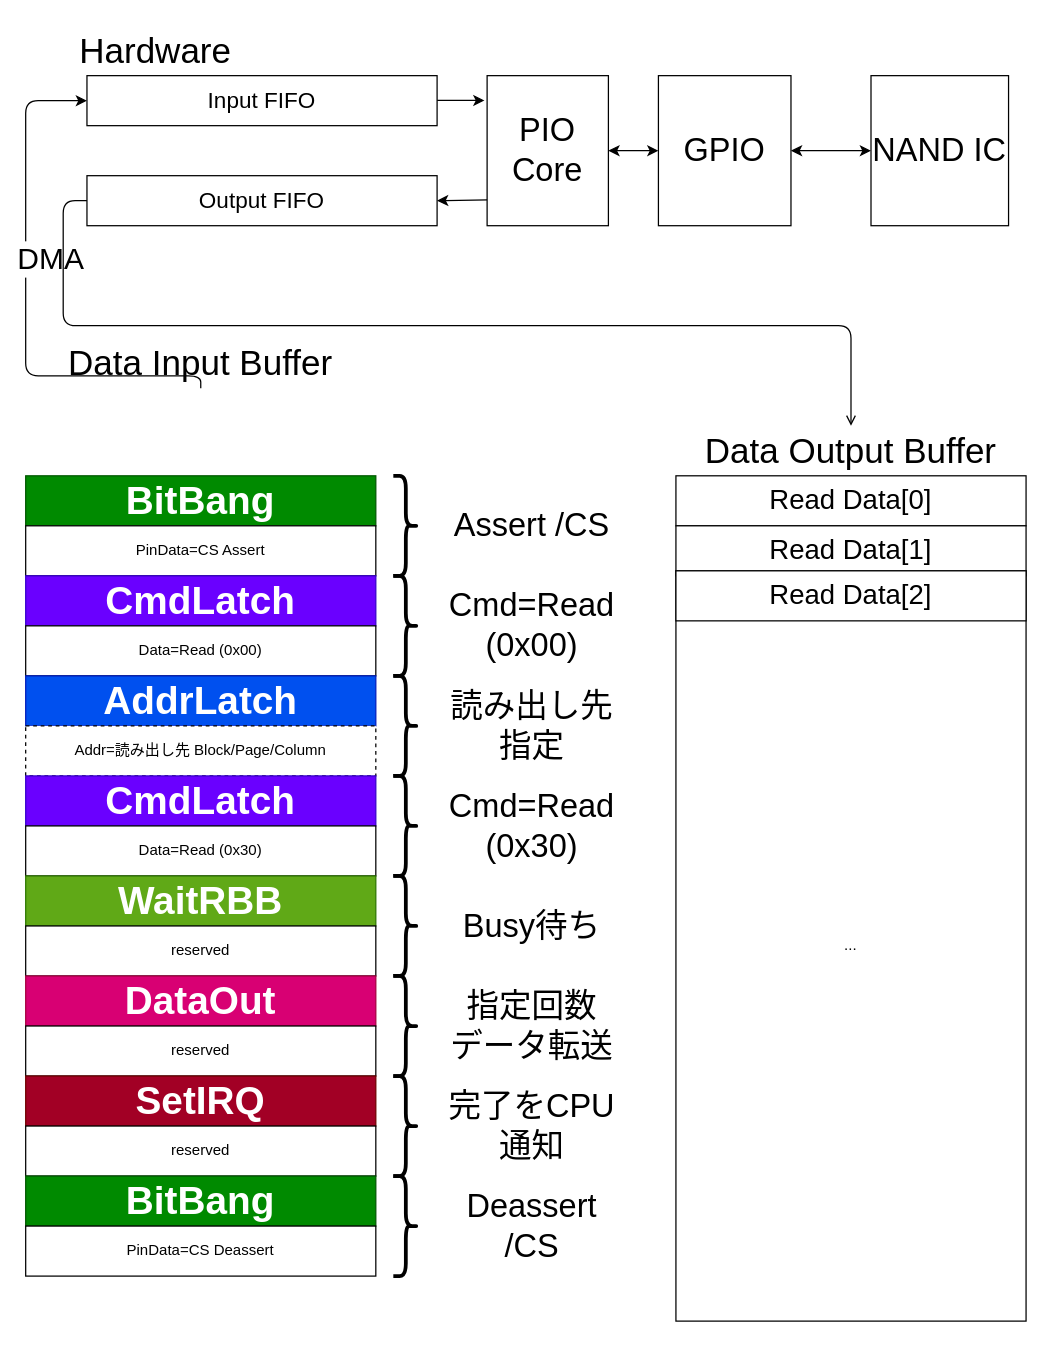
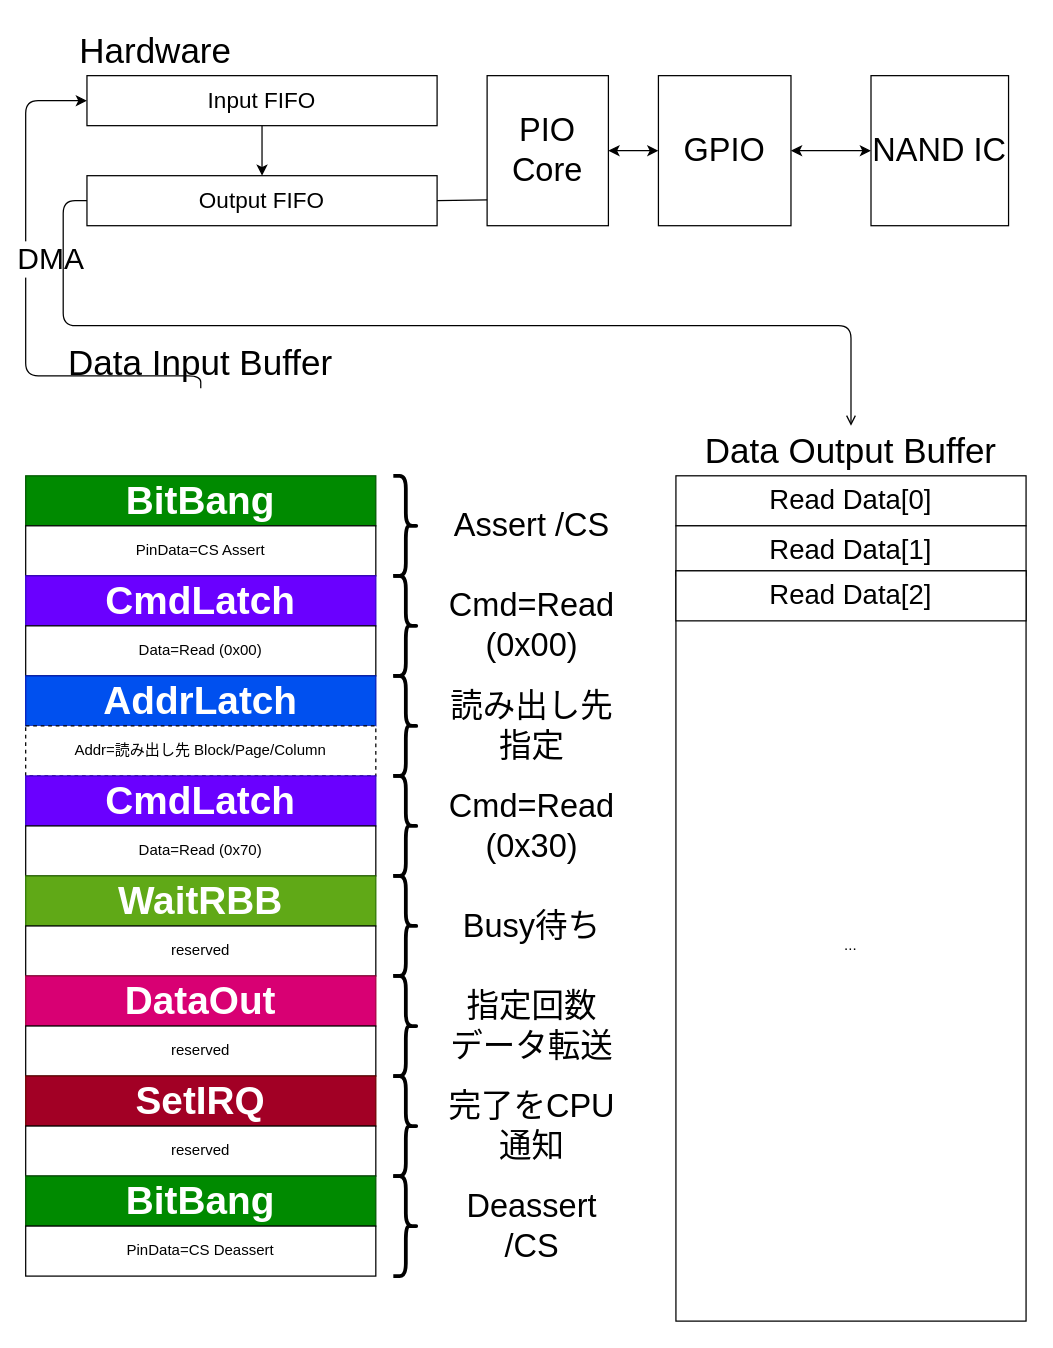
  <mxCell id="0" />
  <mxCell id="1" parent="0" />
  <mxCell id="2" value="DMA" style="edgeStyle=none;html=1;entryX=0;entryY=0.5;entryDx=0;entryDy=0;fontSize=24;" parent="1" source="3" target="41" edge="1"><mxGeometry x="0.158" y="-20" relative="1" as="geometry"><Array as="points"><mxPoint x="160" y="300" /><mxPoint x="20" y="300" /><mxPoint x="20" y="80" /></Array><mxPoint as="offset" /></mxGeometry></mxCell>
  <mxCell id="3" value="Data Input Buffer" style="text;html=1;strokeColor=none;fillColor=none;align=center;verticalAlign=middle;whiteSpace=wrap;rounded=0;fontSize=28;" parent="1" vertex="1"><mxGeometry x="20" y="270" width="280" height="40" as="geometry" /></mxCell>
  <mxCell id="4" value="BitBang" style="rounded=0;whiteSpace=wrap;html=1;fillColor=#008a00;strokeColor=#005700;fontColor=#ffffff;fontStyle=1;fontSize=31;" parent="1" vertex="1"><mxGeometry x="20" y="380" width="280" height="40" as="geometry" /></mxCell>
  <mxCell id="5" value="PinData=CS Assert" style="rounded=0;whiteSpace=wrap;html=1;" parent="1" vertex="1"><mxGeometry x="20" y="420" width="280" height="40" as="geometry" /></mxCell>
  <mxCell id="6" value="" style="shape=curlyBracket;whiteSpace=wrap;html=1;rounded=1;flipH=1;labelPosition=right;verticalLabelPosition=middle;align=left;verticalAlign=middle;fontSize=22;strokeWidth=3;" parent="1" vertex="1"><mxGeometry x="314" y="380" width="20" height="80" as="geometry" /></mxCell>
  <mxCell id="7" value="&lt;font style=&quot;font-size: 26px;&quot;&gt;Assert /CS&lt;/font&gt;" style="text;html=1;strokeColor=none;fillColor=none;align=center;verticalAlign=middle;whiteSpace=wrap;rounded=0;fontSize=26;" parent="1" vertex="1"><mxGeometry x="350" y="380" width="150" height="80" as="geometry" /></mxCell>
  <mxCell id="8" value="CmdLatch" style="rounded=0;whiteSpace=wrap;html=1;fillColor=#6a00ff;strokeColor=#3700CC;fontColor=#ffffff;fontStyle=1;fontSize=31;" parent="1" vertex="1"><mxGeometry x="20" y="460" width="280" height="40" as="geometry" /></mxCell>
  <mxCell id="9" value="Data=Read (0x00)" style="rounded=0;whiteSpace=wrap;html=1;" parent="1" vertex="1"><mxGeometry x="20" y="500" width="280" height="40" as="geometry" /></mxCell>
  <mxCell id="10" value="" style="shape=curlyBracket;whiteSpace=wrap;html=1;rounded=1;flipH=1;labelPosition=right;verticalLabelPosition=middle;align=left;verticalAlign=middle;fontSize=22;strokeWidth=3;" parent="1" vertex="1"><mxGeometry x="314" y="460" width="20" height="80" as="geometry" /></mxCell>
  <mxCell id="11" value="&lt;font style=&quot;font-size: 26px;&quot;&gt;Cmd=Read (0x00)&lt;/font&gt;" style="text;html=1;strokeColor=none;fillColor=none;align=center;verticalAlign=middle;whiteSpace=wrap;rounded=0;fontSize=26;" parent="1" vertex="1"><mxGeometry x="350" y="460" width="150" height="80" as="geometry" /></mxCell>
  <mxCell id="12" value="AddrLatch" style="rounded=0;whiteSpace=wrap;html=1;fillColor=#0050ef;strokeColor=#001DBC;fontColor=#ffffff;fontStyle=1;fontSize=31;" parent="1" vertex="1"><mxGeometry x="20" y="540" width="280" height="40" as="geometry" /></mxCell>
  <mxCell id="13" value="Addr=読み出し先 Block/Page/Column" style="rounded=0;whiteSpace=wrap;html=1;dashed=1;" parent="1" vertex="1"><mxGeometry x="20" y="580" width="280" height="40" as="geometry" /></mxCell>
  <mxCell id="14" value="" style="shape=curlyBracket;whiteSpace=wrap;html=1;rounded=1;flipH=1;labelPosition=right;verticalLabelPosition=middle;align=left;verticalAlign=middle;fontSize=22;strokeWidth=3;" parent="1" vertex="1"><mxGeometry x="314" y="540" width="20" height="80" as="geometry" /></mxCell>
  <mxCell id="15" value="&lt;font style=&quot;font-size: 26px;&quot;&gt;読み出し先指定&lt;/font&gt;" style="text;html=1;strokeColor=none;fillColor=none;align=center;verticalAlign=middle;whiteSpace=wrap;rounded=0;fontSize=26;" parent="1" vertex="1"><mxGeometry x="350" y="540" width="150" height="80" as="geometry" /></mxCell>
  <mxCell id="16" value="CmdLatch" style="rounded=0;whiteSpace=wrap;html=1;fillColor=#6a00ff;strokeColor=#3700CC;fontColor=#ffffff;fontStyle=1;fontSize=31;" parent="1" vertex="1"><mxGeometry x="20" y="620" width="280" height="40" as="geometry" /></mxCell>
- <mxCell id="17" value="Data=Read (0x30)" style="rounded=0;whiteSpace=wrap;html=1;" parent="1" vertex="1"><mxGeometry x="20" y="660" width="280" height="40" as="geometry" /></mxCell>
+ <mxCell id="17" value="Data=Read (0x70)" style="rounded=0;whiteSpace=wrap;html=1;" parent="1" vertex="1"><mxGeometry x="20" y="660" width="280" height="40" as="geometry" /></mxCell>
  <mxCell id="18" value="" style="shape=curlyBracket;whiteSpace=wrap;html=1;rounded=1;flipH=1;labelPosition=right;verticalLabelPosition=middle;align=left;verticalAlign=middle;fontSize=22;strokeWidth=3;" parent="1" vertex="1"><mxGeometry x="314" y="620" width="20" height="80" as="geometry" /></mxCell>
  <mxCell id="19" value="&lt;font style=&quot;font-size: 26px;&quot;&gt;Cmd=Read (0x30)&lt;/font&gt;" style="text;html=1;strokeColor=none;fillColor=none;align=center;verticalAlign=middle;whiteSpace=wrap;rounded=0;fontSize=26;" parent="1" vertex="1"><mxGeometry x="350" y="620" width="150" height="80" as="geometry" /></mxCell>
  <mxCell id="20" value="WaitRBB" style="rounded=0;whiteSpace=wrap;html=1;fillColor=#60a917;strokeColor=#2D7600;fontColor=#ffffff;fontStyle=1;fontSize=31;" parent="1" vertex="1"><mxGeometry x="20" y="700" width="280" height="40" as="geometry" /></mxCell>
  <mxCell id="21" value="reserved" style="rounded=0;whiteSpace=wrap;html=1;" parent="1" vertex="1"><mxGeometry x="20" y="740" width="280" height="40" as="geometry" /></mxCell>
  <mxCell id="22" value="" style="shape=curlyBracket;whiteSpace=wrap;html=1;rounded=1;flipH=1;labelPosition=right;verticalLabelPosition=middle;align=left;verticalAlign=middle;fontSize=22;strokeWidth=3;" parent="1" vertex="1"><mxGeometry x="314" y="700" width="20" height="80" as="geometry" /></mxCell>
  <mxCell id="23" value="&lt;font style=&quot;font-size: 26px;&quot;&gt;Busy待ち&lt;/font&gt;" style="text;html=1;strokeColor=none;fillColor=none;align=center;verticalAlign=middle;whiteSpace=wrap;rounded=0;fontSize=26;" parent="1" vertex="1"><mxGeometry x="350" y="700" width="150" height="80" as="geometry" /></mxCell>
  <mxCell id="24" value="DataOut" style="rounded=0;whiteSpace=wrap;html=1;fillColor=#d80073;strokeColor=#A50040;fontColor=#ffffff;fontStyle=1;fontSize=31;" parent="1" vertex="1"><mxGeometry x="20" y="780" width="280" height="40" as="geometry" /></mxCell>
  <mxCell id="25" value="reserved" style="rounded=0;whiteSpace=wrap;html=1;" parent="1" vertex="1"><mxGeometry x="20" y="820" width="280" height="40" as="geometry" /></mxCell>
  <mxCell id="26" value="" style="shape=curlyBracket;whiteSpace=wrap;html=1;rounded=1;flipH=1;labelPosition=right;verticalLabelPosition=middle;align=left;verticalAlign=middle;fontSize=22;strokeWidth=3;" parent="1" vertex="1"><mxGeometry x="314" y="780" width="20" height="80" as="geometry" /></mxCell>
  <mxCell id="27" value="&lt;font style=&quot;font-size: 26px;&quot;&gt;指定回数&lt;br&gt;データ転送&lt;/font&gt;" style="text;html=1;strokeColor=none;fillColor=none;align=center;verticalAlign=middle;whiteSpace=wrap;rounded=0;fontSize=26;" parent="1" vertex="1"><mxGeometry x="350" y="780" width="150" height="80" as="geometry" /></mxCell>
  <mxCell id="28" value="SetIRQ" style="rounded=0;whiteSpace=wrap;html=1;fillColor=#a20025;strokeColor=#6F0000;fontColor=#ffffff;fontStyle=1;fontSize=31;" parent="1" vertex="1"><mxGeometry x="20" y="860" width="280" height="40" as="geometry" /></mxCell>
  <mxCell id="29" value="reserved" style="rounded=0;whiteSpace=wrap;html=1;" parent="1" vertex="1"><mxGeometry x="20" y="900" width="280" height="40" as="geometry" /></mxCell>
  <mxCell id="30" value="" style="shape=curlyBracket;whiteSpace=wrap;html=1;rounded=1;flipH=1;labelPosition=right;verticalLabelPosition=middle;align=left;verticalAlign=middle;fontSize=22;strokeWidth=3;" parent="1" vertex="1"><mxGeometry x="314" y="860" width="20" height="80" as="geometry" /></mxCell>
  <mxCell id="31" value="&lt;font style=&quot;font-size: 26px;&quot;&gt;完了をCPU通知&lt;/font&gt;" style="text;html=1;strokeColor=none;fillColor=none;align=center;verticalAlign=middle;whiteSpace=wrap;rounded=0;fontSize=26;" parent="1" vertex="1"><mxGeometry x="350" y="860" width="150" height="80" as="geometry" /></mxCell>
  <mxCell id="32" value="BitBang" style="rounded=0;whiteSpace=wrap;html=1;fillColor=#008a00;strokeColor=#005700;fontColor=#ffffff;fontStyle=1;fontSize=31;" parent="1" vertex="1"><mxGeometry x="20" y="940" width="280" height="40" as="geometry" /></mxCell>
  <mxCell id="33" value="PinData=CS Deassert" style="rounded=0;whiteSpace=wrap;html=1;" parent="1" vertex="1"><mxGeometry x="20" y="980" width="280" height="40" as="geometry" /></mxCell>
  <mxCell id="34" value="" style="shape=curlyBracket;whiteSpace=wrap;html=1;rounded=1;flipH=1;labelPosition=right;verticalLabelPosition=middle;align=left;verticalAlign=middle;fontSize=22;strokeWidth=3;" parent="1" vertex="1"><mxGeometry x="314" y="940" width="20" height="80" as="geometry" /></mxCell>
  <mxCell id="35" value="&lt;font style=&quot;font-size: 26px;&quot;&gt;Deassert /CS&lt;/font&gt;" style="text;html=1;strokeColor=none;fillColor=none;align=center;verticalAlign=middle;whiteSpace=wrap;rounded=0;fontSize=26;" parent="1" vertex="1"><mxGeometry x="350" y="940" width="150" height="80" as="geometry" /></mxCell>
  <mxCell id="36" value="Data Output Buffer" style="text;html=1;strokeColor=none;fillColor=none;align=center;verticalAlign=middle;whiteSpace=wrap;rounded=0;fontSize=28;" parent="1" vertex="1"><mxGeometry x="540" y="340" width="280" height="40" as="geometry" /></mxCell>
  <mxCell id="37" value="Read Data[0]" style="rounded=0;whiteSpace=wrap;html=1;fontSize=22;" parent="1" vertex="1"><mxGeometry x="540" y="380" width="280" height="40" as="geometry" /></mxCell>
  <mxCell id="38" value="Read Data[1]" style="rounded=0;whiteSpace=wrap;html=1;fontSize=22;" parent="1" vertex="1"><mxGeometry x="540" y="420" width="280" height="40" as="geometry" /></mxCell>
  <mxCell id="39" value="..." style="rounded=0;whiteSpace=wrap;html=1;" parent="1" vertex="1"><mxGeometry x="540" y="456" width="280" height="600" as="geometry" /></mxCell>
- <mxCell id="40" style="edgeStyle=none;html=1;entryX=-0.022;entryY=0.165;entryDx=0;entryDy=0;entryPerimeter=0;fontSize=18;" parent="1" source="41" target="46" edge="1"><mxGeometry relative="1" as="geometry" /></mxCell>
+ <mxCell id="40" style="edgeStyle=none;html=1;fontSize=18;" parent="1" source="41" target="43" edge="1"><mxGeometry relative="1" as="geometry" /></mxCell>
  <mxCell id="41" value="&lt;font style=&quot;font-size: 18px;&quot;&gt;Input FIFO&lt;/font&gt;" style="rounded=0;whiteSpace=wrap;html=1;fontSize=18;" parent="1" vertex="1"><mxGeometry x="69" y="60" width="280" height="40" as="geometry" /></mxCell>
  <mxCell id="42" style="edgeStyle=none;html=1;entryX=0.5;entryY=0;entryDx=0;entryDy=0;fontSize=24;endArrow=open;" parent="1" source="43" target="36" edge="1"><mxGeometry relative="1" as="geometry"><Array as="points"><mxPoint x="50" y="160" /><mxPoint x="50" y="260" /><mxPoint x="680" y="260" /><mxPoint x="680" y="300" /></Array></mxGeometry></mxCell>
  <mxCell id="43" value="&lt;font style=&quot;font-size: 18px;&quot;&gt;Output FIFO&lt;/font&gt;" style="rounded=0;whiteSpace=wrap;html=1;fontSize=18;" parent="1" vertex="1"><mxGeometry x="69" y="140" width="280" height="40" as="geometry" /></mxCell>
- <mxCell id="44" style="edgeStyle=none;html=1;entryX=1;entryY=0.5;entryDx=0;entryDy=0;fontSize=18;exitX=0.008;exitY=0.828;exitDx=0;exitDy=0;exitPerimeter=0;" parent="1" source="46" target="43" edge="1"><mxGeometry relative="1" as="geometry" /></mxCell>
+ <mxCell id="44" style="edgeStyle=none;html=1;entryX=1;entryY=0.5;entryDx=0;entryDy=0;fontSize=18;exitX=0.008;exitY=0.828;exitDx=0;exitDy=0;exitPerimeter=0;endArrow=none;" parent="1" source="46" target="43" edge="1"><mxGeometry relative="1" as="geometry" /></mxCell>
  <mxCell id="45" style="edgeStyle=none;html=1;fontSize=18;startArrow=classic;startFill=1;" parent="1" source="46" target="48" edge="1"><mxGeometry relative="1" as="geometry" /></mxCell>
  <mxCell id="46" value="&lt;font style=&quot;font-size: 26px;&quot;&gt;PIO Core&lt;/font&gt;" style="rounded=0;whiteSpace=wrap;html=1;fontSize=26;" parent="1" vertex="1"><mxGeometry x="389" y="60" width="97" height="120" as="geometry" /></mxCell>
  <mxCell id="47" style="edgeStyle=none;html=1;entryX=0;entryY=0.5;entryDx=0;entryDy=0;fontSize=18;startArrow=classic;startFill=1;" parent="1" source="48" target="49" edge="1"><mxGeometry relative="1" as="geometry" /></mxCell>
  <mxCell id="48" value="&lt;font style=&quot;font-size: 26px;&quot;&gt;GPIO&lt;/font&gt;" style="rounded=0;whiteSpace=wrap;html=1;fontSize=26;" parent="1" vertex="1"><mxGeometry x="526" y="60" width="106" height="120" as="geometry" /></mxCell>
  <mxCell id="49" value="&lt;font style=&quot;font-size: 26px;&quot;&gt;NAND IC&lt;/font&gt;" style="rounded=0;whiteSpace=wrap;html=1;fontSize=26;" parent="1" vertex="1"><mxGeometry x="696" y="60" width="110" height="120" as="geometry" /></mxCell>
  <mxCell id="50" value="Hardware" style="text;html=1;strokeColor=none;fillColor=none;align=center;verticalAlign=middle;whiteSpace=wrap;rounded=0;fontSize=28;" parent="1" vertex="1"><mxGeometry x="69" y="20" width="110" height="40" as="geometry" /></mxCell>
  <mxCell id="51" value="Read Data[2]" style="rounded=0;whiteSpace=wrap;html=1;fontSize=22;" vertex="1" parent="1"><mxGeometry x="540" y="456" width="280" height="40" as="geometry" /></mxCell>
